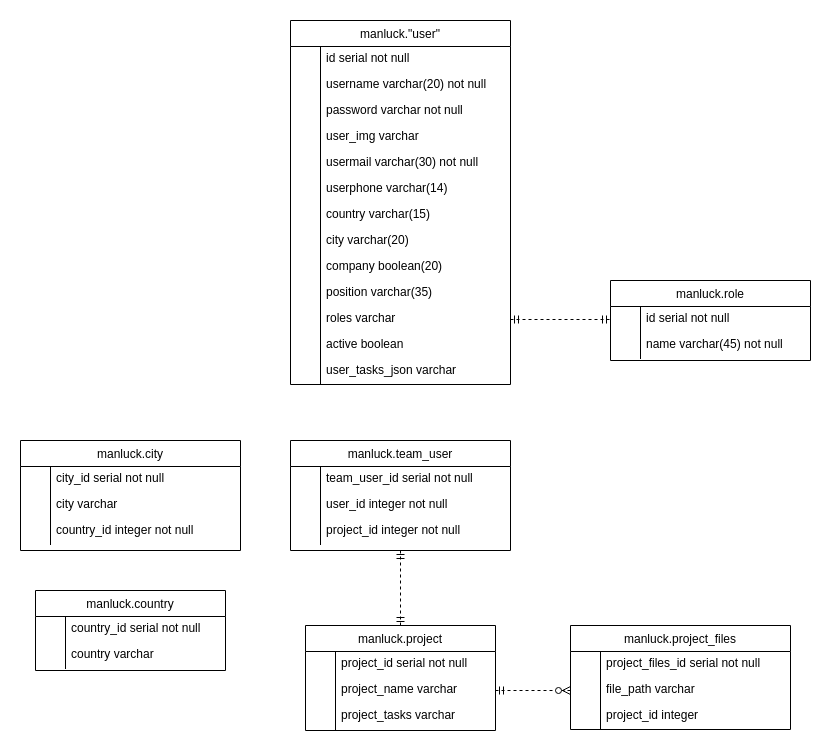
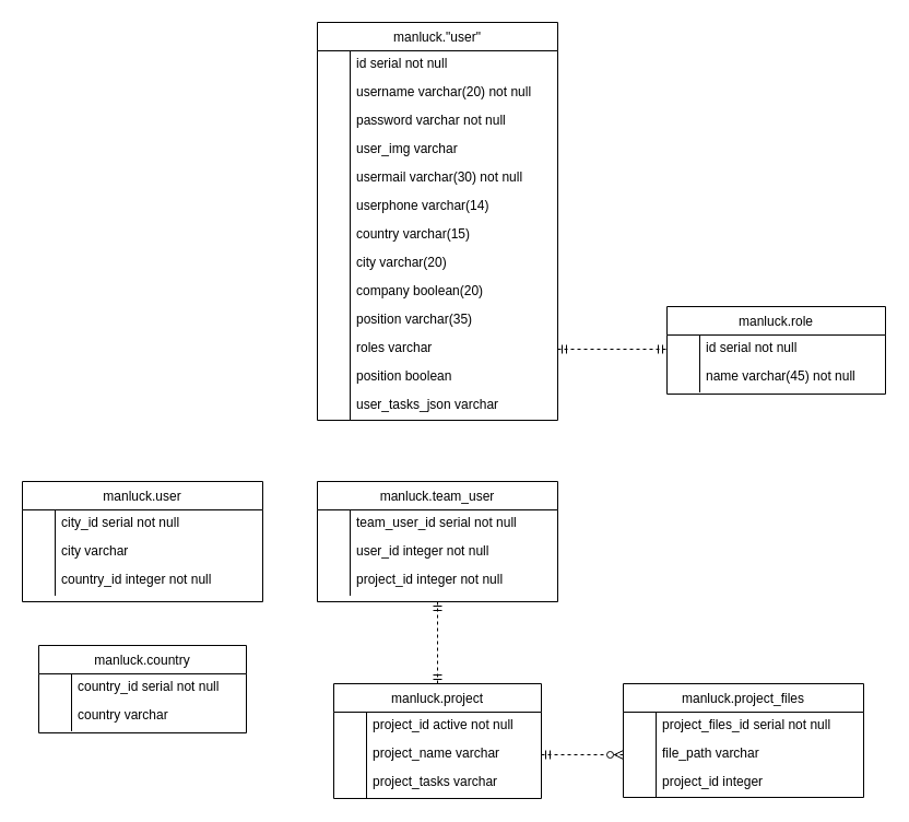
  <mxCell id="0" />
  <mxCell id="1" parent="0" />
  <mxCell id="2" value="" style="fontSize=12;html=1;endArrow=ERmandOne;startArrow=ERmandOne;exitX=0.5;exitY=0;exitDx=0;exitDy=0;entryX=0.5;entryY=1;entryDx=0;entryDy=0;dashed=1;" edge="1" parent="1" source="32" target="46"><mxGeometry width="100" height="100" relative="1" as="geometry"><mxPoint x="135" y="713" as="sourcePoint" /><mxPoint x="385" y="531" as="targetPoint" /></mxGeometry></mxCell>
  <mxCell id="3" value="" style="fontSize=12;html=1;endArrow=ERzeroToMany;startArrow=ERmandOne;dashed=1;exitX=1;exitY=0.5;exitDx=0;exitDy=0;entryX=0;entryY=0.5;entryDx=0;entryDy=0;" edge="1" parent="1" target="42"><mxGeometry width="100" height="100" relative="1" as="geometry"><mxPoint x="495" y="690" as="sourcePoint" /><mxPoint x="665" y="663" as="targetPoint" /></mxGeometry></mxCell>
  <mxCell id="4" value="" style="fontSize=12;html=1;endArrow=ERmandOne;startArrow=ERmandOne;dashed=1;entryX=0;entryY=0.5;entryDx=0;entryDy=0;exitX=1;exitY=0.5;exitDx=0;exitDy=0;" edge="1" parent="1" target="54"><mxGeometry width="100" height="100" relative="1" as="geometry"><mxPoint x="510" y="319" as="sourcePoint" /><mxPoint x="610" y="290" as="targetPoint" /></mxGeometry></mxCell>
  <mxCell id="5" value="manluck.&quot;user&quot;" style="swimlane;fontStyle=0;childLayout=stackLayout;horizontal=1;startSize=26;horizontalStack=0;resizeParent=1;resizeLast=0;collapsible=1;marginBottom=0;align=center;" vertex="1" parent="1"><mxGeometry x="290" y="20" width="220" height="364" as="geometry" /></mxCell>
  <mxCell id="6" value="id              serial      not null" style="shape=partialRectangle;top=0;left=0;right=0;bottom=0;align=left;verticalAlign=top;spacingTop=-2;fillColor=none;spacingLeft=34;spacingRight=4;overflow=hidden;rotatable=0;points=[[0,0.5],[1,0.5]];portConstraint=eastwest;dropTarget=0;" vertex="1" parent="5"><mxGeometry y="26" width="220" height="26" as="geometry" /></mxCell>
  <mxCell id="7" value="" style="shape=partialRectangle;top=0;left=0;bottom=0;fillColor=none;align=left;verticalAlign=middle;spacingLeft=4;spacingRight=4;overflow=hidden;rotatable=0;points=[];portConstraint=eastwest;part=1;" vertex="1" connectable="0" parent="6"><mxGeometry width="30" height="26" as="geometry" /></mxCell>
  <mxCell id="8" value="username        varchar(20) not null" style="shape=partialRectangle;top=0;left=0;right=0;bottom=0;align=left;verticalAlign=top;spacingTop=-2;fillColor=none;spacingLeft=34;spacingRight=4;overflow=hidden;rotatable=0;points=[[0,0.5],[1,0.5]];portConstraint=eastwest;dropTarget=0;" vertex="1" parent="5"><mxGeometry y="52" width="220" height="26" as="geometry" /></mxCell>
  <mxCell id="9" value="" style="shape=partialRectangle;top=0;left=0;bottom=0;fillColor=none;align=left;verticalAlign=middle;spacingLeft=4;spacingRight=4;overflow=hidden;rotatable=0;points=[];portConstraint=eastwest;part=1;" vertex="1" connectable="0" parent="8"><mxGeometry width="30" height="26" as="geometry" /></mxCell>
  <mxCell id="10" value="password        varchar     not null" style="shape=partialRectangle;top=0;left=0;right=0;bottom=0;align=left;verticalAlign=top;spacingTop=-2;fillColor=none;spacingLeft=34;spacingRight=4;overflow=hidden;rotatable=0;points=[[0,0.5],[1,0.5]];portConstraint=eastwest;dropTarget=0;" vertex="1" parent="5"><mxGeometry y="78" width="220" height="26" as="geometry" /></mxCell>
  <mxCell id="11" value="" style="shape=partialRectangle;top=0;left=0;bottom=0;fillColor=none;align=left;verticalAlign=middle;spacingLeft=4;spacingRight=4;overflow=hidden;rotatable=0;points=[];portConstraint=eastwest;part=1;" vertex="1" connectable="0" parent="10"><mxGeometry width="30" height="26" as="geometry" /></mxCell>
  <mxCell id="12" value="user_img        varchar" style="shape=partialRectangle;top=0;left=0;right=0;bottom=0;align=left;verticalAlign=top;spacingTop=-2;fillColor=none;spacingLeft=34;spacingRight=4;overflow=hidden;rotatable=0;points=[[0,0.5],[1,0.5]];portConstraint=eastwest;dropTarget=0;" vertex="1" parent="5"><mxGeometry y="104" width="220" height="26" as="geometry" /></mxCell>
  <mxCell id="13" value="" style="shape=partialRectangle;top=0;left=0;bottom=0;fillColor=none;align=left;verticalAlign=middle;spacingLeft=4;spacingRight=4;overflow=hidden;rotatable=0;points=[];portConstraint=eastwest;part=1;" vertex="1" connectable="0" parent="12"><mxGeometry width="30" height="26" as="geometry" /></mxCell>
  <mxCell id="14" value="usermail        varchar(30) not null" style="shape=partialRectangle;top=0;left=0;right=0;bottom=0;align=left;verticalAlign=top;spacingTop=-2;fillColor=none;spacingLeft=34;spacingRight=4;overflow=hidden;rotatable=0;points=[[0,0.5],[1,0.5]];portConstraint=eastwest;dropTarget=0;" vertex="1" parent="5"><mxGeometry y="130" width="220" height="26" as="geometry" /></mxCell>
  <mxCell id="15" value="" style="shape=partialRectangle;top=0;left=0;bottom=0;fillColor=none;align=left;verticalAlign=middle;spacingLeft=4;spacingRight=4;overflow=hidden;rotatable=0;points=[];portConstraint=eastwest;part=1;" vertex="1" connectable="0" parent="14"><mxGeometry width="30" height="26" as="geometry" /></mxCell>
  <mxCell id="16" value="userphone       varchar(14)" style="shape=partialRectangle;top=0;left=0;right=0;bottom=0;align=left;verticalAlign=top;spacingTop=-2;fillColor=none;spacingLeft=34;spacingRight=4;overflow=hidden;rotatable=0;points=[[0,0.5],[1,0.5]];portConstraint=eastwest;dropTarget=0;" vertex="1" parent="5"><mxGeometry y="156" width="220" height="26" as="geometry" /></mxCell>
  <mxCell id="17" value="" style="shape=partialRectangle;top=0;left=0;bottom=0;fillColor=none;align=left;verticalAlign=middle;spacingLeft=4;spacingRight=4;overflow=hidden;rotatable=0;points=[];portConstraint=eastwest;part=1;" vertex="1" connectable="0" parent="16"><mxGeometry width="30" height="26" as="geometry" /></mxCell>
  <mxCell id="18" value="country         varchar(15)" style="shape=partialRectangle;top=0;left=0;right=0;bottom=0;align=left;verticalAlign=top;spacingTop=-2;fillColor=none;spacingLeft=34;spacingRight=4;overflow=hidden;rotatable=0;points=[[0,0.5],[1,0.5]];portConstraint=eastwest;dropTarget=0;" vertex="1" parent="5"><mxGeometry y="182" width="220" height="26" as="geometry" /></mxCell>
  <mxCell id="19" value="" style="shape=partialRectangle;top=0;left=0;bottom=0;fillColor=none;align=left;verticalAlign=middle;spacingLeft=4;spacingRight=4;overflow=hidden;rotatable=0;points=[];portConstraint=eastwest;part=1;" vertex="1" connectable="0" parent="18"><mxGeometry width="30" height="26" as="geometry" /></mxCell>
  <mxCell id="20" value="city            varchar(20)" style="shape=partialRectangle;top=0;left=0;right=0;bottom=0;align=left;verticalAlign=top;spacingTop=-2;fillColor=none;spacingLeft=34;spacingRight=4;overflow=hidden;rotatable=0;points=[[0,0.5],[1,0.5]];portConstraint=eastwest;dropTarget=0;" vertex="1" parent="5"><mxGeometry y="208" width="220" height="26" as="geometry" /></mxCell>
  <mxCell id="21" value="" style="shape=partialRectangle;top=0;left=0;bottom=0;fillColor=none;align=left;verticalAlign=middle;spacingLeft=4;spacingRight=4;overflow=hidden;rotatable=0;points=[];portConstraint=eastwest;part=1;" vertex="1" connectable="0" parent="20"><mxGeometry width="30" height="26" as="geometry" /></mxCell>
  <mxCell id="22" value="company         boolean(20)" style="shape=partialRectangle;top=0;left=0;right=0;bottom=0;align=left;verticalAlign=top;spacingTop=-2;fillColor=none;spacingLeft=34;spacingRight=4;overflow=hidden;rotatable=0;points=[[0,0.5],[1,0.5]];portConstraint=eastwest;dropTarget=0;" vertex="1" parent="5"><mxGeometry y="234" width="220" height="26" as="geometry" /></mxCell>
  <mxCell id="23" value="" style="shape=partialRectangle;top=0;left=0;bottom=0;fillColor=none;align=left;verticalAlign=middle;spacingLeft=4;spacingRight=4;overflow=hidden;rotatable=0;points=[];portConstraint=eastwest;part=1;" vertex="1" connectable="0" parent="22"><mxGeometry width="30" height="26" as="geometry" /></mxCell>
  <mxCell id="24" value="position        varchar(35)" style="shape=partialRectangle;top=0;left=0;right=0;bottom=0;align=left;verticalAlign=top;spacingTop=-2;fillColor=none;spacingLeft=34;spacingRight=4;overflow=hidden;rotatable=0;points=[[0,0.5],[1,0.5]];portConstraint=eastwest;dropTarget=0;" vertex="1" parent="5"><mxGeometry y="260" width="220" height="26" as="geometry" /></mxCell>
  <mxCell id="25" value="" style="shape=partialRectangle;top=0;left=0;bottom=0;fillColor=none;align=left;verticalAlign=middle;spacingLeft=4;spacingRight=4;overflow=hidden;rotatable=0;points=[];portConstraint=eastwest;part=1;" vertex="1" connectable="0" parent="24"><mxGeometry width="30" height="26" as="geometry" /></mxCell>
  <mxCell id="26" value="roles           varchar" style="shape=partialRectangle;top=0;left=0;right=0;bottom=0;align=left;verticalAlign=top;spacingTop=-2;fillColor=none;spacingLeft=34;spacingRight=4;overflow=hidden;rotatable=0;points=[[0,0.5],[1,0.5]];portConstraint=eastwest;dropTarget=0;" vertex="1" parent="5"><mxGeometry y="286" width="220" height="26" as="geometry" /></mxCell>
  <mxCell id="27" value="" style="shape=partialRectangle;top=0;left=0;bottom=0;fillColor=none;align=left;verticalAlign=middle;spacingLeft=4;spacingRight=4;overflow=hidden;rotatable=0;points=[];portConstraint=eastwest;part=1;" vertex="1" connectable="0" parent="26"><mxGeometry width="30" height="26" as="geometry" /></mxCell>
- <mxCell id="28" value="active          boolean" style="shape=partialRectangle;top=0;left=0;right=0;bottom=0;align=left;verticalAlign=top;spacingTop=-2;fillColor=none;spacingLeft=34;spacingRight=4;overflow=hidden;rotatable=0;points=[[0,0.5],[1,0.5]];portConstraint=eastwest;dropTarget=0;" vertex="1" parent="5"><mxGeometry y="312" width="220" height="26" as="geometry" /></mxCell>
+ <mxCell id="28" value="position          boolean" style="shape=partialRectangle;top=0;left=0;right=0;bottom=0;align=left;verticalAlign=top;spacingTop=-2;fillColor=none;spacingLeft=34;spacingRight=4;overflow=hidden;rotatable=0;points=[[0,0.5],[1,0.5]];portConstraint=eastwest;dropTarget=0;" vertex="1" parent="5"><mxGeometry y="312" width="220" height="26" as="geometry" /></mxCell>
  <mxCell id="29" value="" style="shape=partialRectangle;top=0;left=0;bottom=0;fillColor=none;align=left;verticalAlign=middle;spacingLeft=4;spacingRight=4;overflow=hidden;rotatable=0;points=[];portConstraint=eastwest;part=1;" vertex="1" connectable="0" parent="28"><mxGeometry width="30" height="26" as="geometry" /></mxCell>
  <mxCell id="30" value="user_tasks_json varchar" style="shape=partialRectangle;top=0;left=0;right=0;bottom=0;align=left;verticalAlign=top;spacingTop=-2;fillColor=none;spacingLeft=34;spacingRight=4;overflow=hidden;rotatable=0;points=[[0,0.5],[1,0.5]];portConstraint=eastwest;dropTarget=0;" vertex="1" parent="5"><mxGeometry y="338" width="220" height="26" as="geometry" /></mxCell>
  <mxCell id="31" value="" style="shape=partialRectangle;top=0;left=0;bottom=0;fillColor=none;align=left;verticalAlign=middle;spacingLeft=4;spacingRight=4;overflow=hidden;rotatable=0;points=[];portConstraint=eastwest;part=1;" vertex="1" connectable="0" parent="30"><mxGeometry width="30" height="26" as="geometry" /></mxCell>
  <mxCell id="32" value="manluck.project" style="swimlane;fontStyle=0;childLayout=stackLayout;horizontal=1;startSize=26;horizontalStack=0;resizeParent=1;resizeLast=0;collapsible=1;marginBottom=0;align=center;" vertex="1" parent="1"><mxGeometry x="305" y="625" width="190" height="105" as="geometry" /></mxCell>
- <mxCell id="33" value="project_id    serial not null" style="shape=partialRectangle;top=0;left=0;right=0;bottom=0;align=left;verticalAlign=top;spacingTop=-2;fillColor=none;spacingLeft=34;spacingRight=4;overflow=hidden;rotatable=0;points=[[0,0.5],[1,0.5]];portConstraint=eastwest;dropTarget=0;" vertex="1" parent="32"><mxGeometry y="26" width="190" height="26" as="geometry" /></mxCell>
+ <mxCell id="33" value="project_id    active not null" style="shape=partialRectangle;top=0;left=0;right=0;bottom=0;align=left;verticalAlign=top;spacingTop=-2;fillColor=none;spacingLeft=34;spacingRight=4;overflow=hidden;rotatable=0;points=[[0,0.5],[1,0.5]];portConstraint=eastwest;dropTarget=0;" vertex="1" parent="32"><mxGeometry y="26" width="190" height="26" as="geometry" /></mxCell>
  <mxCell id="34" value="" style="shape=partialRectangle;top=0;left=0;bottom=0;fillColor=none;align=left;verticalAlign=middle;spacingLeft=4;spacingRight=4;overflow=hidden;rotatable=0;points=[];portConstraint=eastwest;part=1;" vertex="1" connectable="0" parent="33"><mxGeometry width="30" height="26" as="geometry" /></mxCell>
  <mxCell id="35" value="project_name  varchar" style="shape=partialRectangle;top=0;left=0;right=0;bottom=0;align=left;verticalAlign=top;spacingTop=-2;fillColor=none;spacingLeft=34;spacingRight=4;overflow=hidden;rotatable=0;points=[[0,0.5],[1,0.5]];portConstraint=eastwest;dropTarget=0;" vertex="1" parent="32"><mxGeometry y="52" width="190" height="26" as="geometry" /></mxCell>
  <mxCell id="36" value="" style="shape=partialRectangle;top=0;left=0;bottom=0;fillColor=none;align=left;verticalAlign=middle;spacingLeft=4;spacingRight=4;overflow=hidden;rotatable=0;points=[];portConstraint=eastwest;part=1;" vertex="1" connectable="0" parent="35"><mxGeometry width="30" height="26" as="geometry" /></mxCell>
  <mxCell id="37" value="project_tasks varchar" style="shape=partialRectangle;top=0;left=0;right=0;bottom=0;align=left;verticalAlign=top;spacingTop=-2;fillColor=none;spacingLeft=34;spacingRight=4;overflow=hidden;rotatable=0;points=[[0,0.5],[1,0.5]];portConstraint=eastwest;dropTarget=0;" vertex="1" parent="32"><mxGeometry y="78" width="190" height="26" as="geometry" /></mxCell>
  <mxCell id="38" value="" style="shape=partialRectangle;top=0;left=0;bottom=0;fillColor=none;align=left;verticalAlign=middle;spacingLeft=4;spacingRight=4;overflow=hidden;rotatable=0;points=[];portConstraint=eastwest;part=1;" vertex="1" connectable="0" parent="37"><mxGeometry width="30" height="26" as="geometry" /></mxCell>
  <mxCell id="39" value="manluck.project_files" style="swimlane;fontStyle=0;childLayout=stackLayout;horizontal=1;startSize=26;horizontalStack=0;resizeParent=1;resizeLast=0;collapsible=1;marginBottom=0;align=center;" vertex="1" parent="1"><mxGeometry x="570" y="625" width="220" height="104" as="geometry" /></mxCell>
  <mxCell id="40" value="project_files_id   serial not null" style="shape=partialRectangle;top=0;left=0;right=0;bottom=0;align=left;verticalAlign=top;spacingTop=-2;fillColor=none;spacingLeft=34;spacingRight=4;overflow=hidden;rotatable=0;points=[[0,0.5],[1,0.5]];portConstraint=eastwest;dropTarget=0;" vertex="1" parent="39"><mxGeometry y="26" width="220" height="26" as="geometry" /></mxCell>
  <mxCell id="41" value="" style="shape=partialRectangle;top=0;left=0;bottom=0;fillColor=none;align=left;verticalAlign=middle;spacingLeft=4;spacingRight=4;overflow=hidden;rotatable=0;points=[];portConstraint=eastwest;part=1;" vertex="1" connectable="0" parent="40"><mxGeometry width="30" height="26" as="geometry" /></mxCell>
  <mxCell id="42" value="file_path          varchar" style="shape=partialRectangle;top=0;left=0;right=0;bottom=0;align=left;verticalAlign=top;spacingTop=-2;fillColor=none;spacingLeft=34;spacingRight=4;overflow=hidden;rotatable=0;points=[[0,0.5],[1,0.5]];portConstraint=eastwest;dropTarget=0;" vertex="1" parent="39"><mxGeometry y="52" width="220" height="26" as="geometry" /></mxCell>
  <mxCell id="43" value="" style="shape=partialRectangle;top=0;left=0;bottom=0;fillColor=none;align=left;verticalAlign=middle;spacingLeft=4;spacingRight=4;overflow=hidden;rotatable=0;points=[];portConstraint=eastwest;part=1;" vertex="1" connectable="0" parent="42"><mxGeometry width="30" height="26" as="geometry" /></mxCell>
  <mxCell id="44" value="project_id integer" style="shape=partialRectangle;top=0;left=0;right=0;bottom=0;align=left;verticalAlign=top;spacingTop=-2;fillColor=none;spacingLeft=34;spacingRight=4;overflow=hidden;rotatable=0;points=[[0,0.5],[1,0.5]];portConstraint=eastwest;dropTarget=0;" vertex="1" parent="39"><mxGeometry y="78" width="220" height="26" as="geometry" /></mxCell>
  <mxCell id="45" value="" style="shape=partialRectangle;top=0;left=0;bottom=0;fillColor=none;align=left;verticalAlign=middle;spacingLeft=4;spacingRight=4;overflow=hidden;rotatable=0;points=[];portConstraint=eastwest;part=1;" vertex="1" connectable="0" parent="44"><mxGeometry width="30" height="26" as="geometry" /></mxCell>
  <mxCell id="46" value="manluck.team_user" style="swimlane;fontStyle=0;childLayout=stackLayout;horizontal=1;startSize=26;horizontalStack=0;resizeParent=1;resizeLast=0;collapsible=1;marginBottom=0;align=center;" vertex="1" parent="1"><mxGeometry x="290" y="440" width="220" height="110" as="geometry" /></mxCell>
  <mxCell id="47" value="team_user_id serial  not null" style="shape=partialRectangle;top=0;left=0;right=0;bottom=0;align=left;verticalAlign=top;spacingTop=-2;fillColor=none;spacingLeft=34;spacingRight=4;overflow=hidden;rotatable=0;points=[[0,0.5],[1,0.5]];portConstraint=eastwest;dropTarget=0;" vertex="1" parent="46"><mxGeometry y="26" width="220" height="26" as="geometry" /></mxCell>
  <mxCell id="48" value="" style="shape=partialRectangle;top=0;left=0;bottom=0;fillColor=none;align=left;verticalAlign=middle;spacingLeft=4;spacingRight=4;overflow=hidden;rotatable=0;points=[];portConstraint=eastwest;part=1;" vertex="1" connectable="0" parent="47"><mxGeometry width="30" height="26" as="geometry" /></mxCell>
  <mxCell id="49" value="user_id      integer not null" style="shape=partialRectangle;top=0;left=0;right=0;bottom=0;align=left;verticalAlign=top;spacingTop=-2;fillColor=none;spacingLeft=34;spacingRight=4;overflow=hidden;rotatable=0;points=[[0,0.5],[1,0.5]];portConstraint=eastwest;dropTarget=0;" vertex="1" parent="46"><mxGeometry y="52" width="220" height="26" as="geometry" /></mxCell>
  <mxCell id="50" value="" style="shape=partialRectangle;top=0;left=0;bottom=0;fillColor=none;align=left;verticalAlign=middle;spacingLeft=4;spacingRight=4;overflow=hidden;rotatable=0;points=[];portConstraint=eastwest;part=1;" vertex="1" connectable="0" parent="49"><mxGeometry width="30" height="26" as="geometry" /></mxCell>
  <mxCell id="51" value="project_id   integer not null" style="shape=partialRectangle;top=0;left=0;right=0;bottom=0;align=left;verticalAlign=top;spacingTop=-2;fillColor=none;spacingLeft=34;spacingRight=4;overflow=hidden;rotatable=0;points=[[0,0.5],[1,0.5]];portConstraint=eastwest;dropTarget=0;" vertex="1" parent="46"><mxGeometry y="78" width="220" height="26" as="geometry" /></mxCell>
  <mxCell id="52" value="" style="shape=partialRectangle;top=0;left=0;bottom=0;fillColor=none;align=left;verticalAlign=middle;spacingLeft=4;spacingRight=4;overflow=hidden;rotatable=0;points=[];portConstraint=eastwest;part=1;" vertex="1" connectable="0" parent="51"><mxGeometry width="30" height="26" as="geometry" /></mxCell>
  <mxCell id="53" value="manluck.role" style="swimlane;fontStyle=0;childLayout=stackLayout;horizontal=1;startSize=26;horizontalStack=0;resizeParent=1;resizeLast=0;collapsible=1;marginBottom=0;align=center;" vertex="1" parent="1"><mxGeometry x="610" y="280" width="200" height="80" as="geometry" /></mxCell>
  <mxCell id="54" value="id   serial      not null" style="shape=partialRectangle;top=0;left=0;right=0;bottom=0;align=left;verticalAlign=top;spacingTop=-2;fillColor=none;spacingLeft=34;spacingRight=4;overflow=hidden;rotatable=0;points=[[0,0.5],[1,0.5]];portConstraint=eastwest;dropTarget=0;" vertex="1" parent="53"><mxGeometry y="26" width="200" height="26" as="geometry" /></mxCell>
  <mxCell id="55" value="" style="shape=partialRectangle;top=0;left=0;bottom=0;fillColor=none;align=left;verticalAlign=middle;spacingLeft=4;spacingRight=4;overflow=hidden;rotatable=0;points=[];portConstraint=eastwest;part=1;" vertex="1" connectable="0" parent="54"><mxGeometry width="30" height="26" as="geometry" /></mxCell>
  <mxCell id="56" value="name varchar(45) not null" style="shape=partialRectangle;top=0;left=0;right=0;bottom=0;align=left;verticalAlign=top;spacingTop=-2;fillColor=none;spacingLeft=34;spacingRight=4;overflow=hidden;rotatable=0;points=[[0,0.5],[1,0.5]];portConstraint=eastwest;dropTarget=0;" vertex="1" parent="53"><mxGeometry y="52" width="200" height="26" as="geometry" /></mxCell>
  <mxCell id="57" value="" style="shape=partialRectangle;top=0;left=0;bottom=0;fillColor=none;align=left;verticalAlign=middle;spacingLeft=4;spacingRight=4;overflow=hidden;rotatable=0;points=[];portConstraint=eastwest;part=1;" vertex="1" connectable="0" parent="56"><mxGeometry width="30" height="26" as="geometry" /></mxCell>
- <mxCell id="58" value="manluck.city" style="swimlane;fontStyle=0;childLayout=stackLayout;horizontal=1;startSize=26;horizontalStack=0;resizeParent=1;resizeLast=0;collapsible=1;marginBottom=0;align=center;" vertex="1" parent="1"><mxGeometry x="20" y="440" width="220" height="110" as="geometry" /></mxCell>
+ <mxCell id="58" value="manluck.user" style="swimlane;fontStyle=0;childLayout=stackLayout;horizontal=1;startSize=26;horizontalStack=0;resizeParent=1;resizeLast=0;collapsible=1;marginBottom=0;align=center;" vertex="1" parent="1"><mxGeometry x="20" y="440" width="220" height="110" as="geometry" /></mxCell>
  <mxCell id="59" value="city_id    serial  not null" style="shape=partialRectangle;top=0;left=0;right=0;bottom=0;align=left;verticalAlign=top;spacingTop=-2;fillColor=none;spacingLeft=34;spacingRight=4;overflow=hidden;rotatable=0;points=[[0,0.5],[1,0.5]];portConstraint=eastwest;dropTarget=0;" vertex="1" parent="58"><mxGeometry y="26" width="220" height="26" as="geometry" /></mxCell>
  <mxCell id="60" value="" style="shape=partialRectangle;top=0;left=0;bottom=0;fillColor=none;align=left;verticalAlign=middle;spacingLeft=4;spacingRight=4;overflow=hidden;rotatable=0;points=[];portConstraint=eastwest;part=1;" vertex="1" connectable="0" parent="59"><mxGeometry width="30" height="26" as="geometry" /></mxCell>
  <mxCell id="61" value="city       varchar" style="shape=partialRectangle;top=0;left=0;right=0;bottom=0;align=left;verticalAlign=top;spacingTop=-2;fillColor=none;spacingLeft=34;spacingRight=4;overflow=hidden;rotatable=0;points=[[0,0.5],[1,0.5]];portConstraint=eastwest;dropTarget=0;" vertex="1" parent="58"><mxGeometry y="52" width="220" height="26" as="geometry" /></mxCell>
  <mxCell id="62" value="" style="shape=partialRectangle;top=0;left=0;bottom=0;fillColor=none;align=left;verticalAlign=middle;spacingLeft=4;spacingRight=4;overflow=hidden;rotatable=0;points=[];portConstraint=eastwest;part=1;" vertex="1" connectable="0" parent="61"><mxGeometry width="30" height="26" as="geometry" /></mxCell>
  <mxCell id="63" value="country_id integer not null" style="shape=partialRectangle;top=0;left=0;right=0;bottom=0;align=left;verticalAlign=top;spacingTop=-2;fillColor=none;spacingLeft=34;spacingRight=4;overflow=hidden;rotatable=0;points=[[0,0.5],[1,0.5]];portConstraint=eastwest;dropTarget=0;" vertex="1" parent="58"><mxGeometry y="78" width="220" height="26" as="geometry" /></mxCell>
  <mxCell id="64" value="" style="shape=partialRectangle;top=0;left=0;bottom=0;fillColor=none;align=left;verticalAlign=middle;spacingLeft=4;spacingRight=4;overflow=hidden;rotatable=0;points=[];portConstraint=eastwest;part=1;" vertex="1" connectable="0" parent="63"><mxGeometry width="30" height="26" as="geometry" /></mxCell>
  <mxCell id="65" value="manluck.country" style="swimlane;fontStyle=0;childLayout=stackLayout;horizontal=1;startSize=26;horizontalStack=0;resizeParent=1;resizeLast=0;collapsible=1;marginBottom=0;align=center;" vertex="1" parent="1"><mxGeometry x="35" y="590" width="190" height="80" as="geometry" /></mxCell>
  <mxCell id="66" value="country_id serial not null" style="shape=partialRectangle;top=0;left=0;right=0;bottom=0;align=left;verticalAlign=top;spacingTop=-2;fillColor=none;spacingLeft=34;spacingRight=4;overflow=hidden;rotatable=0;points=[[0,0.5],[1,0.5]];portConstraint=eastwest;dropTarget=0;" vertex="1" parent="65"><mxGeometry y="26" width="190" height="26" as="geometry" /></mxCell>
  <mxCell id="67" value="" style="shape=partialRectangle;top=0;left=0;bottom=0;fillColor=none;align=left;verticalAlign=middle;spacingLeft=4;spacingRight=4;overflow=hidden;rotatable=0;points=[];portConstraint=eastwest;part=1;" vertex="1" connectable="0" parent="66"><mxGeometry width="30" height="26" as="geometry" /></mxCell>
  <mxCell id="68" value="country    varchar" style="shape=partialRectangle;top=0;left=0;right=0;bottom=0;align=left;verticalAlign=top;spacingTop=-2;fillColor=none;spacingLeft=34;spacingRight=4;overflow=hidden;rotatable=0;points=[[0,0.5],[1,0.5]];portConstraint=eastwest;dropTarget=0;" vertex="1" parent="65"><mxGeometry y="52" width="190" height="26" as="geometry" /></mxCell>
  <mxCell id="69" value="" style="shape=partialRectangle;top=0;left=0;bottom=0;fillColor=none;align=left;verticalAlign=middle;spacingLeft=4;spacingRight=4;overflow=hidden;rotatable=0;points=[];portConstraint=eastwest;part=1;" vertex="1" connectable="0" parent="68"><mxGeometry width="30" height="26" as="geometry" /></mxCell>
